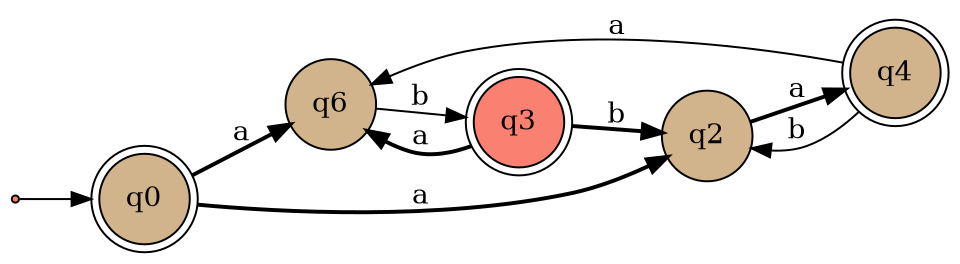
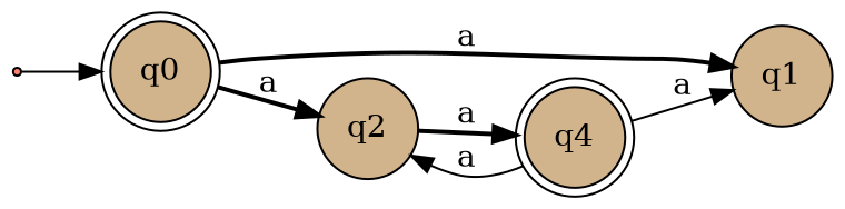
  digraph {
    rankdir=LR
    node [fillcolor=tan shape=doublecircle style=filled]
    edge [style=bold]
    __start__ [fillcolor=salmon shape=point]
    q0
-   q1 [shape=circle label=q6]
+   q1 [shape=circle]
    q2 [shape=circle]
-   q3 [fillcolor=salmon]
    q4
    __start__ -> q0 [style=solid]
    q0 -> q1 [label=a]
    q0 -> q2 [label=a]
-   q1 -> q3 [label=b style=solid]
    q2 -> q4 [label=a]
-   q3 -> q1 [label=a]
-   q3 -> q2 [label=b]
    q4 -> q1 [label=a style=solid]
-   q4 -> q2 [label=b style=solid]
+   q4 -> q2 [label=a style=solid]
  }
